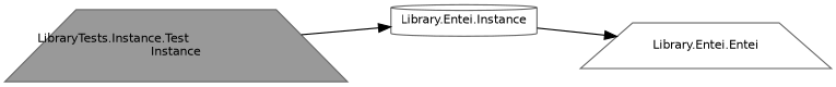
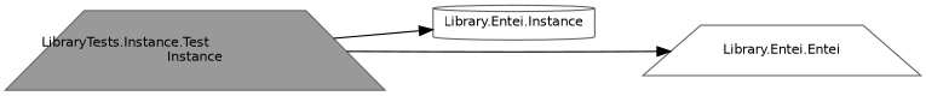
  digraph {
    rankdir=LR
    node [color=grey40 fillcolor=white fontname=Helvetica fontsize=10 shape=trapezium style=filled]
    edge [color=black fontname=Helvetica fontsize=10 labelfontname=Helvetica labelfontsize=10 style=solid]
    n1 [color=gray40 fillcolor=grey60 fontcolor=black height=0.2 label="LibraryTests.Instance.Test\lInstance" width=0.4]
    n2 [height=0.2 label="Library.Entei.Instance" shape=cylinder width=0.4]
    n3 [height=0.2 label="Library.Entei.Entei" width=0.4]
    n1 -> n2
-   n2 -> n3
+   n1 -> n3
  }
